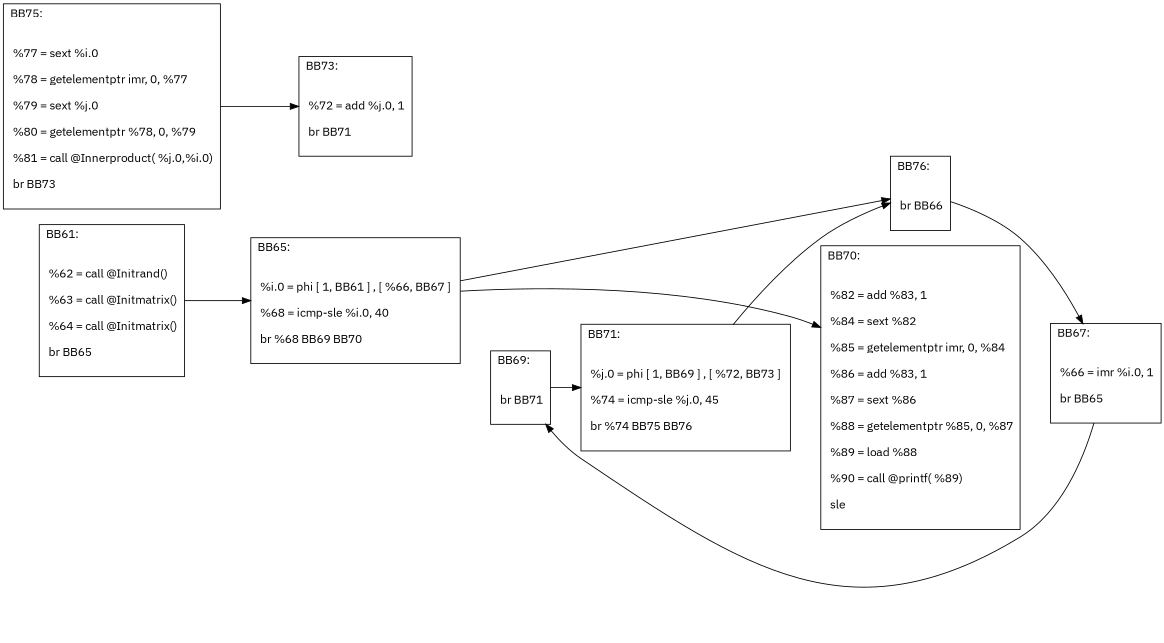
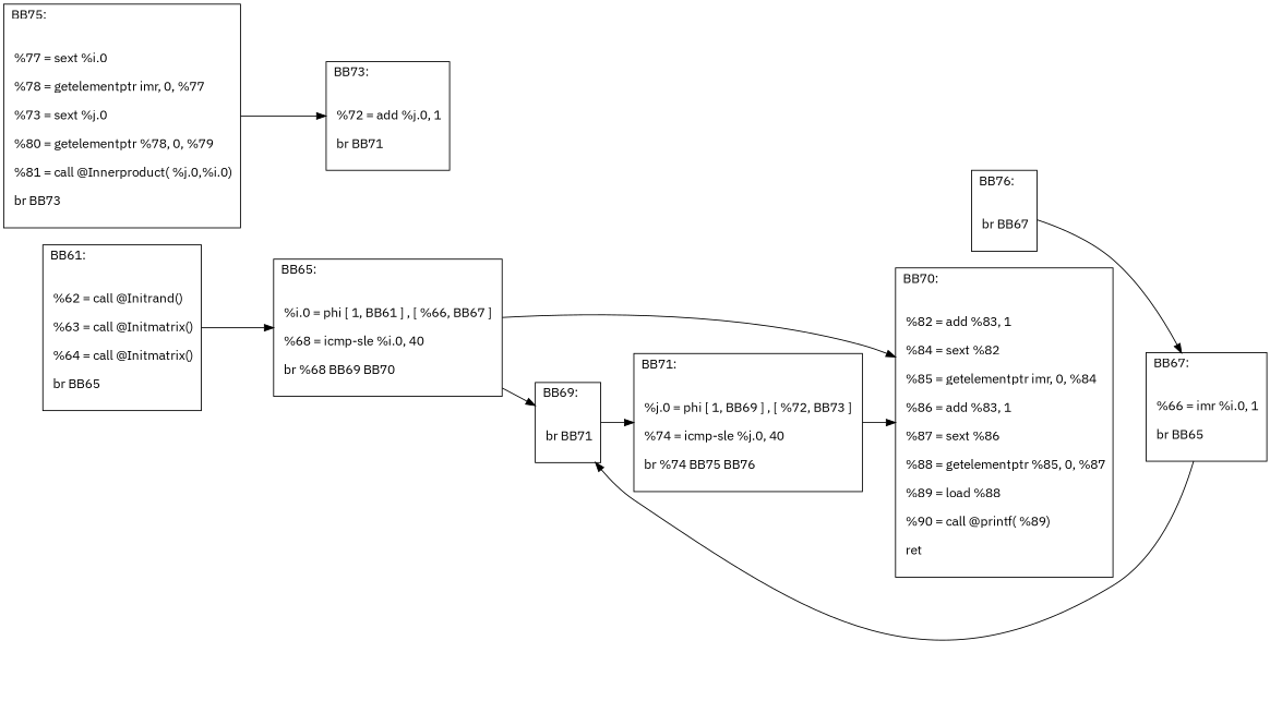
  digraph {
    fontname="IBM Plex Sans"
    rankdir=LR
    node [fontname="IBM Plex Sans" shape=record]
    edge [fontname="IBM Plex Sans"]
    n1 [label="{BB61:\l\l\n             %62 = call @Initrand()\l\n             %63 = call @Initmatrix()\l\n             %64 = call @Initmatrix()\l\n             br BB65\l\n             }"]
    n2 [label="{BB65:\l\l\n             %i.0 = phi [ 1, BB61 ] , [ %66, BB67 ] \l\n             %68 = icmp-sle %i.0, 40\l\n             br %68 BB69 BB70\l\n             }"]
    n3 [label="{BB69:\l\l\n             br BB71\l\n             }"]
-   n4 [label="{BB70:\l\l\n             %82 = add %83, 1\l\n             %84 = sext %82\l\n             %85 = getelementptr imr, 0, %84\l\n             %86 = add %83, 1\l\n             %87 = sext %86\l\n             %88 = getelementptr %85, 0, %87\l\n             %89 = load %88\l\n             %90 = call @printf( %89)\l\n             sle\l\n             }"]
-   n5 [label="{BB71:\l\l\n             %j.0 = phi [ 1, BB69 ] , [ %72, BB73 ] \l\n             %74 = icmp-sle %j.0, 45\l\n             br %74 BB75 BB76\l\n             }"]
-   n6 [label="{BB76:\l\l\n             br BB66\l\n             }"]
-   n7 [label="{BB75:\l\l\n             %77 = sext %i.0\l\n             %78 = getelementptr imr, 0, %77\l\n             %79 = sext %j.0\l\n             %80 = getelementptr %78, 0, %79\l\n             %81 = call @Innerproduct( %j.0,%i.0)\l\n             br BB73\l\n             }"]
+   n4 [label="{BB70:\l\l\n             %82 = add %83, 1\l\n             %84 = sext %82\l\n             %85 = getelementptr imr, 0, %84\l\n             %86 = add %83, 1\l\n             %87 = sext %86\l\n             %88 = getelementptr %85, 0, %87\l\n             %89 = load %88\l\n             %90 = call @printf( %89)\l\n             ret\l\n             }"]
+   n5 [label="{BB71:\l\l\n             %j.0 = phi [ 1, BB69 ] , [ %72, BB73 ] \l\n             %74 = icmp-sle %j.0, 40\l\n             br %74 BB75 BB76\l\n             }"]
+   n6 [label="{BB76:\l\l\n             br BB67\l\n             }"]
+   n7 [label="{BB75:\l\l\n             %77 = sext %i.0\l\n             %78 = getelementptr imr, 0, %77\l\n             %73 = sext %j.0\l\n             %80 = getelementptr %78, 0, %79\l\n             %81 = call @Innerproduct( %j.0,%i.0)\l\n             br BB73\l\n             }"]
    n8 [label="{BB73:\l\l\n             %72 = add %j.0, 1\l\n             br BB71\l\n             }"]
    n9 [label="{BB67:\l\l\n             %66 = imr %i.0, 1\l\n             br BB65\l\n             }"]
    n1 -> n2
-   n2 -> n6
+   n2 -> n3
    n2 -> n4
    n3 -> n5
-   n5 -> n6
+   n5 -> n4
    n6 -> n9
    n7 -> n8
    n9 -> n3
  }
